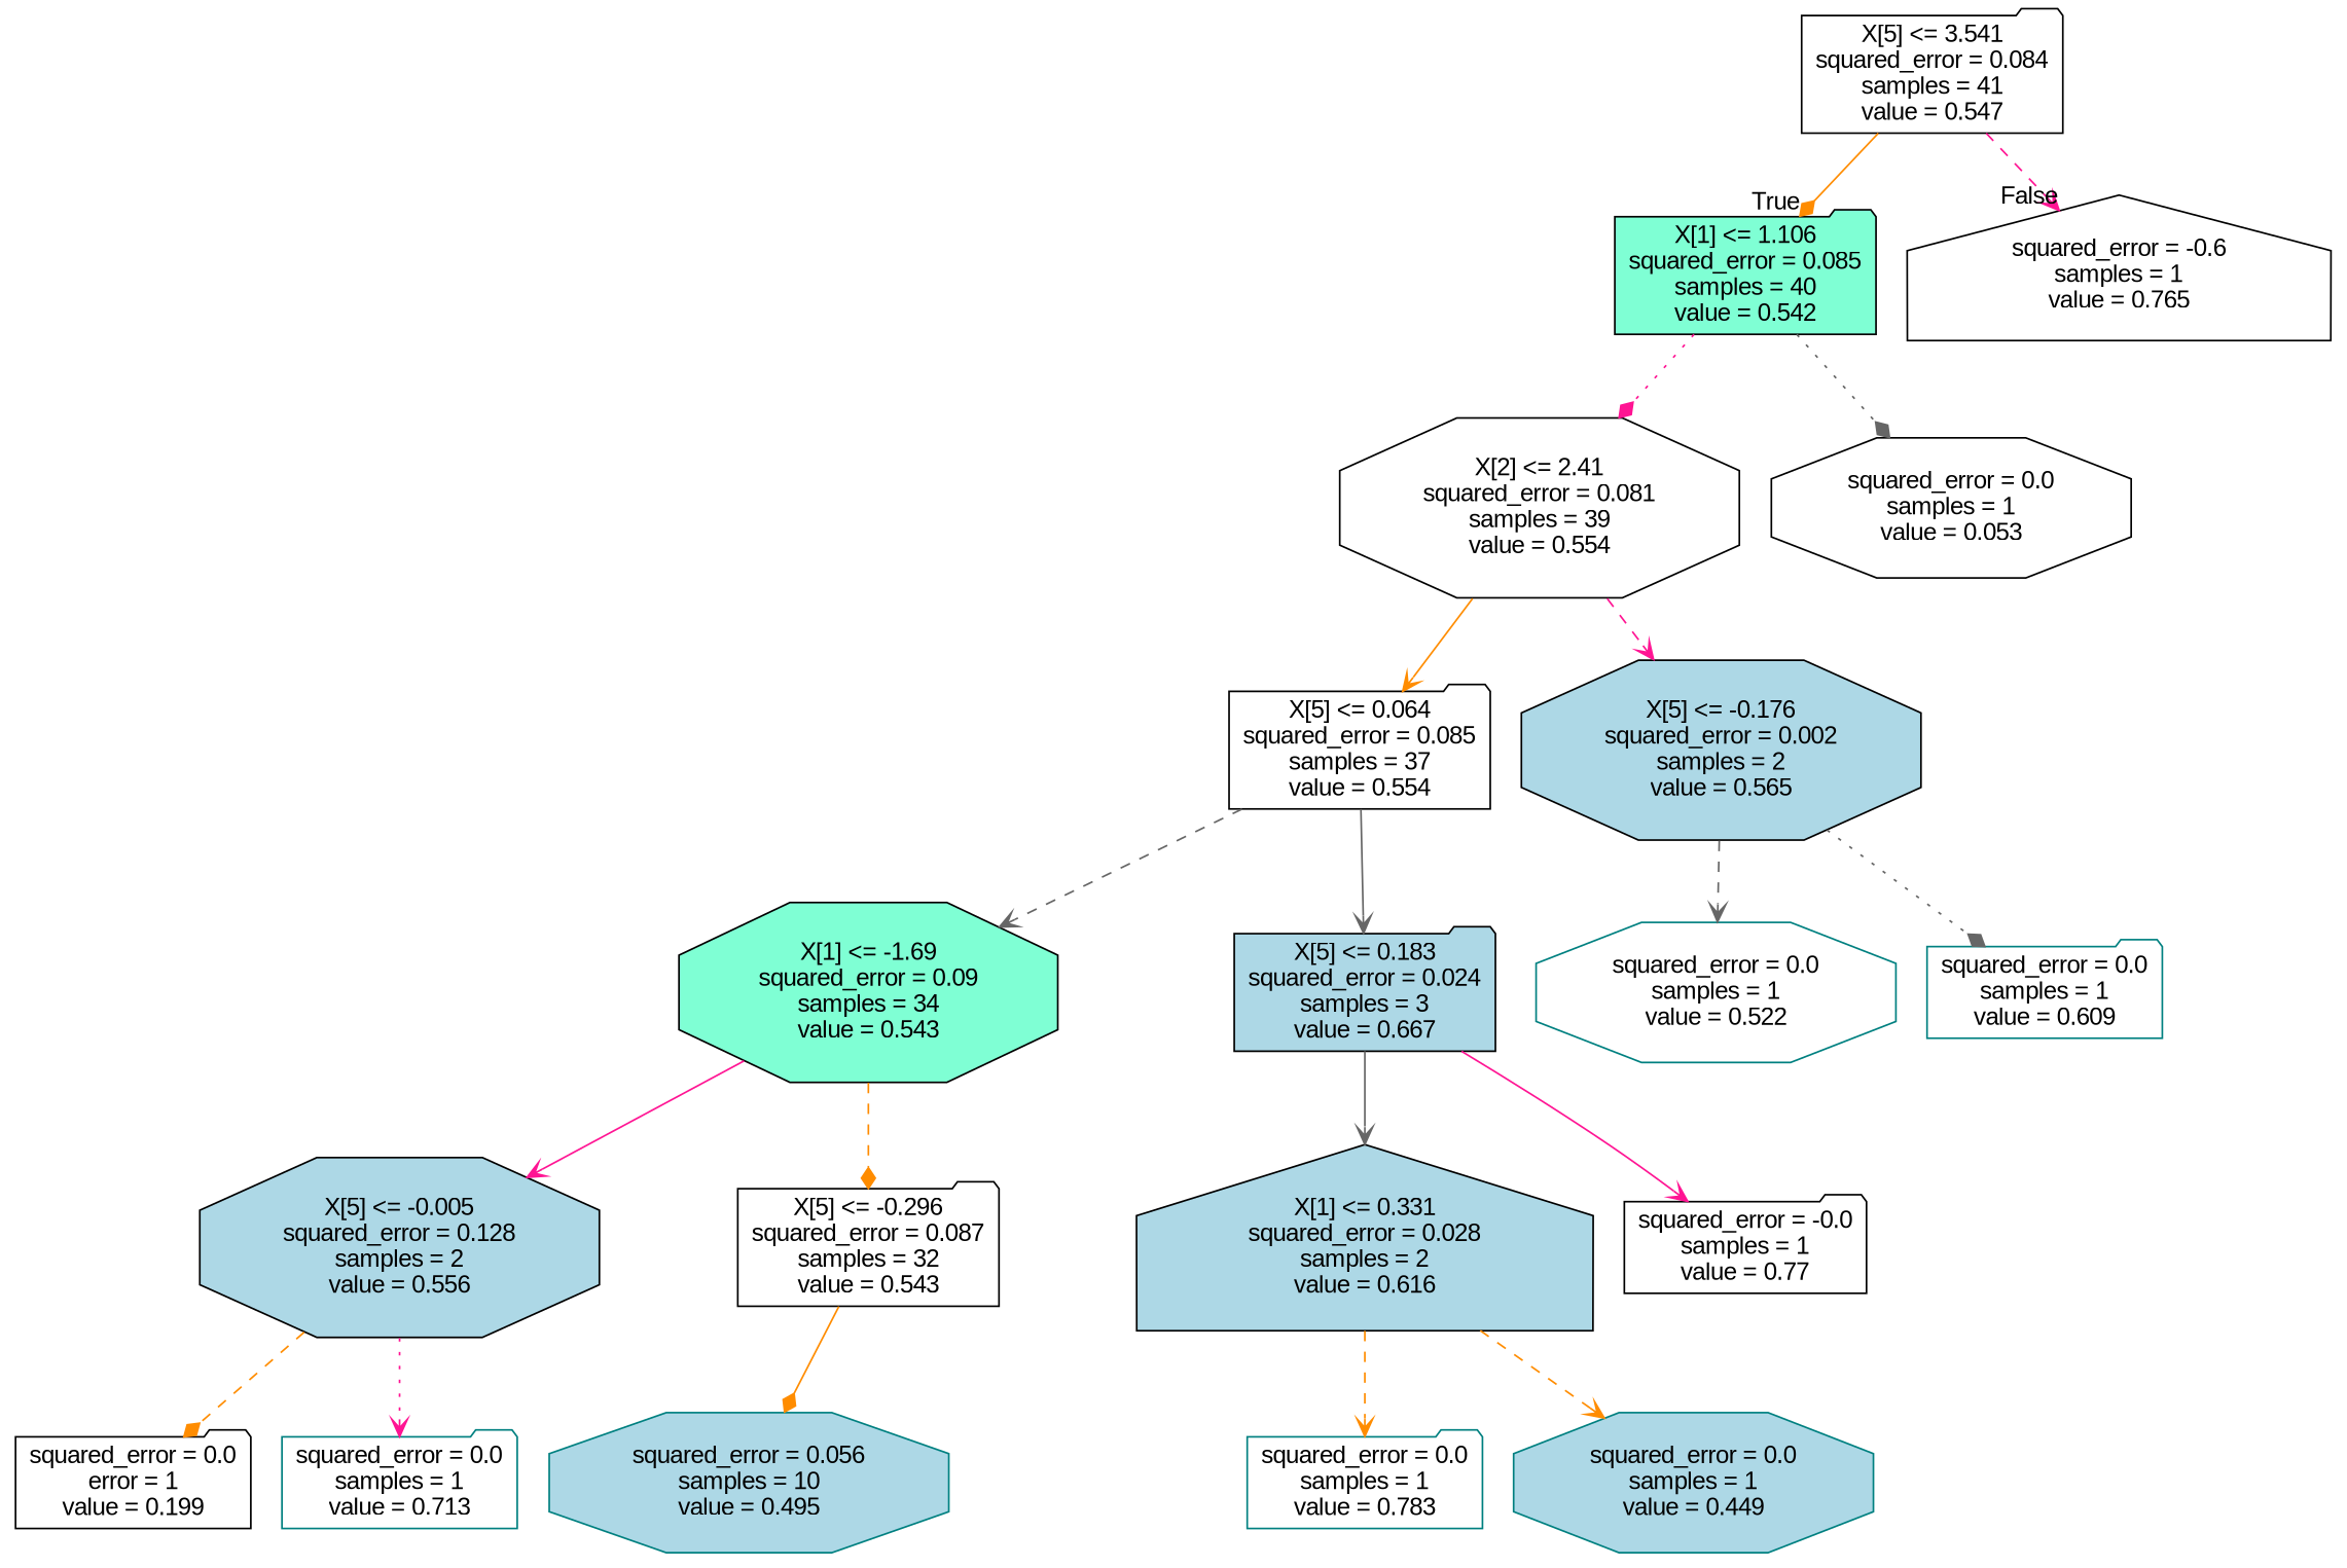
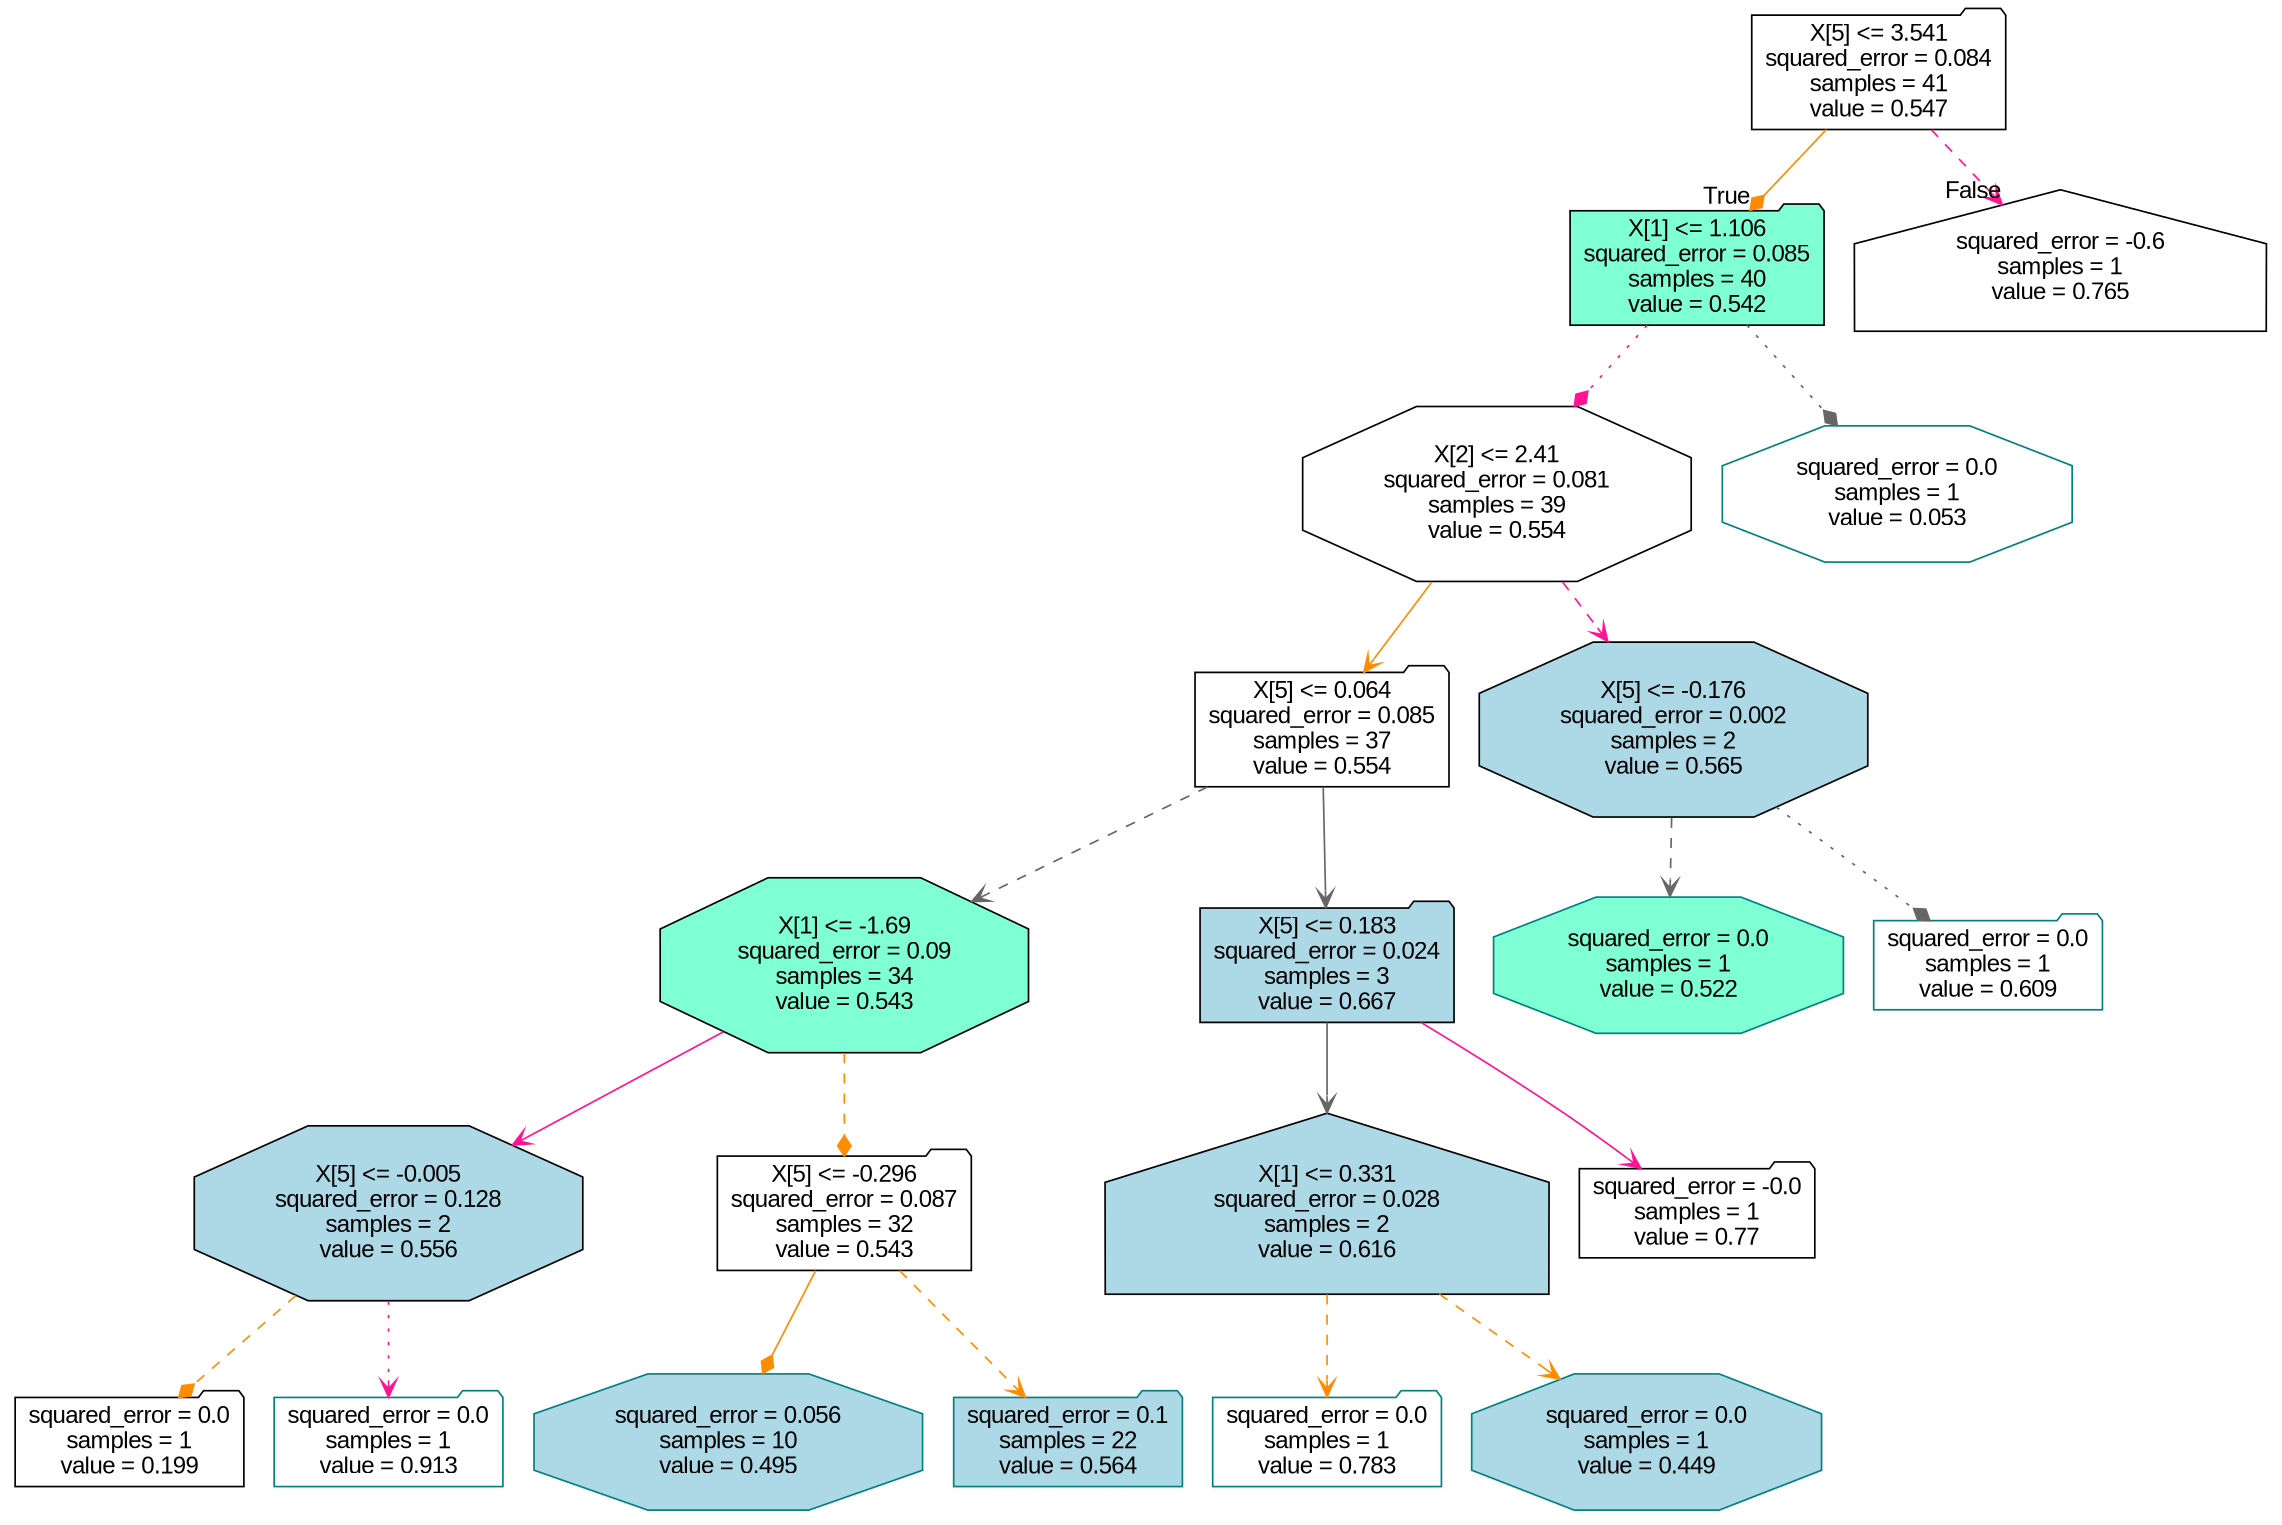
  digraph {
    fontname="Liberation Sans"
    node [color=black fillcolor=white fontname="Liberation Sans" shape=folder style=filled]
    edge [arrowhead=vee color=darkorange fontname="Liberation Sans" style=dashed]
    n1 [label="X[5] <= 3.541\nsquared_error = 0.084\nsamples = 41\nvalue = 0.547"]
    n2 [fillcolor=aquamarine label="X[1] <= 1.106\nsquared_error = 0.085\nsamples = 40\nvalue = 0.542"]
    n3 [label="squared_error = -0.6\nsamples = 1\nvalue = 0.765" shape=house]
    n4 [label="X[2] <= 2.41\nsquared_error = 0.081\nsamples = 39\nvalue = 0.554" shape=octagon]
-   n5 [label="squared_error = 0.0\nsamples = 1\nvalue = 0.053" shape=octagon]
+   n5 [color=teal label="squared_error = 0.0\nsamples = 1\nvalue = 0.053" shape=octagon]
    n6 [label="X[5] <= 0.064\nsquared_error = 0.085\nsamples = 37\nvalue = 0.554"]
    n7 [fillcolor=lightblue label="X[5] <= -0.176\nsquared_error = 0.002\nsamples = 2\nvalue = 0.565" shape=octagon]
    n8 [fillcolor=aquamarine label="X[1] <= -1.69\nsquared_error = 0.09\nsamples = 34\nvalue = 0.543" shape=octagon]
    n9 [fillcolor=lightblue label="X[5] <= 0.183\nsquared_error = 0.024\nsamples = 3\nvalue = 0.667"]
-   n10 [color=teal label="squared_error = 0.0\nsamples = 1\nvalue = 0.522" shape=octagon]
+   n10 [color=teal fillcolor=aquamarine label="squared_error = 0.0\nsamples = 1\nvalue = 0.522" shape=octagon]
    n11 [color=teal label="squared_error = 0.0\nsamples = 1\nvalue = 0.609"]
    n12 [fillcolor=lightblue label="X[5] <= -0.005\nsquared_error = 0.128\nsamples = 2\nvalue = 0.556" shape=octagon]
    n13 [label="X[5] <= -0.296\nsquared_error = 0.087\nsamples = 32\nvalue = 0.543"]
    n14 [fillcolor=lightblue label="X[1] <= 0.331\nsquared_error = 0.028\nsamples = 2\nvalue = 0.616" shape=house]
    n15 [label="squared_error = -0.0\nsamples = 1\nvalue = 0.77"]
-   n16 [label="squared_error = 0.0\nerror = 1\nvalue = 0.199"]
-   n17 [color=teal label="squared_error = 0.0\nsamples = 1\nvalue = 0.713"]
+   n16 [label="squared_error = 0.0\nsamples = 1\nvalue = 0.199"]
+   n17 [color=teal label="squared_error = 0.0\nsamples = 1\nvalue = 0.913"]
    n18 [color=teal fillcolor=lightblue label="squared_error = 0.056\nsamples = 10\nvalue = 0.495" shape=octagon]
+   n19 [color=teal fillcolor=lightblue label="squared_error = 0.1\nsamples = 22\nvalue = 0.564"]
    n20 [color=teal label="squared_error = 0.0\nsamples = 1\nvalue = 0.783"]
    n21 [color=teal fillcolor=lightblue label="squared_error = 0.0\nsamples = 1\nvalue = 0.449" shape=octagon]
    n1 -> n2 [arrowhead=diamond headlabel=True labelangle=45 labeldistance=2.5 style=solid]
    n1 -> n3 [color=deeppink headlabel=False labelangle=-45 labeldistance=2.5]
    n2 -> n4 [arrowhead=diamond color=deeppink style=dotted]
    n2 -> n5 [arrowhead=diamond color=gray40 style=dotted]
    n4 -> n6 [style=solid]
    n4 -> n7 [color=deeppink]
    n6 -> n8 [color=gray40]
    n6 -> n9 [color=gray40 style=solid]
    n7 -> n10 [color=gray40]
    n7 -> n11 [arrowhead=diamond color=gray40 style=dotted]
    n8 -> n12 [color=deeppink style=solid]
    n8 -> n13 [arrowhead=diamond]
    n9 -> n14 [color=gray40 style=solid]
    n9 -> n15 [color=deeppink style=solid]
    n12 -> n16 [arrowhead=diamond]
    n12 -> n17 [color=deeppink style=dotted]
    n13 -> n18 [arrowhead=diamond style=solid]
+   n13 -> n19
    n14 -> n20
    n14 -> n21
  }
